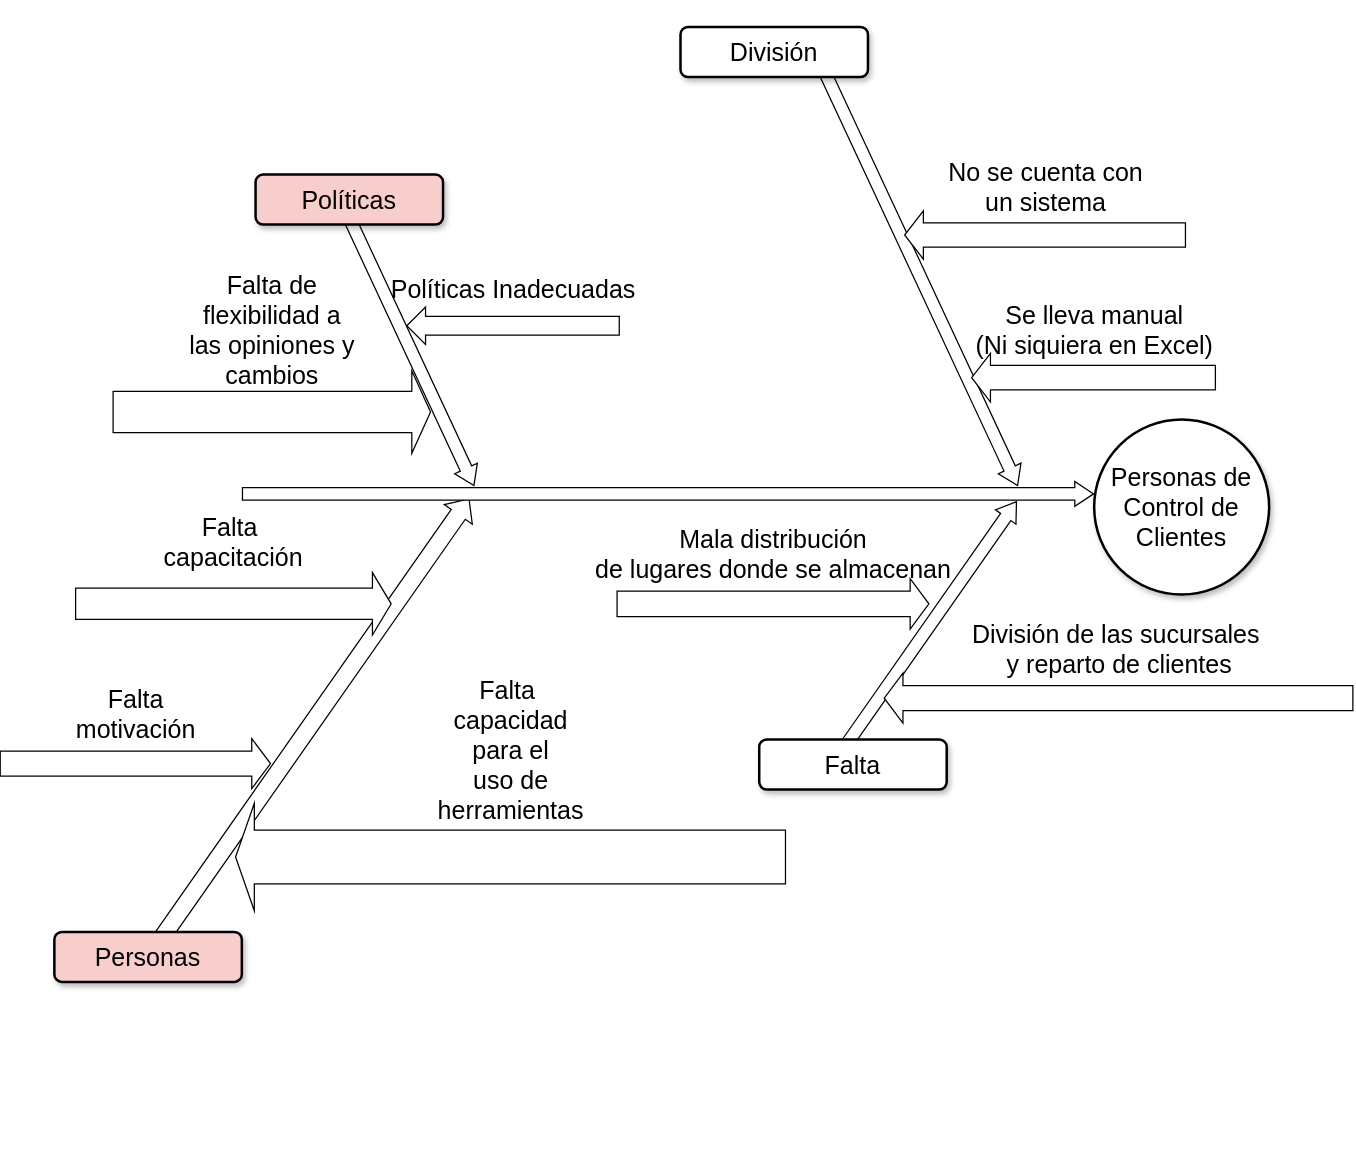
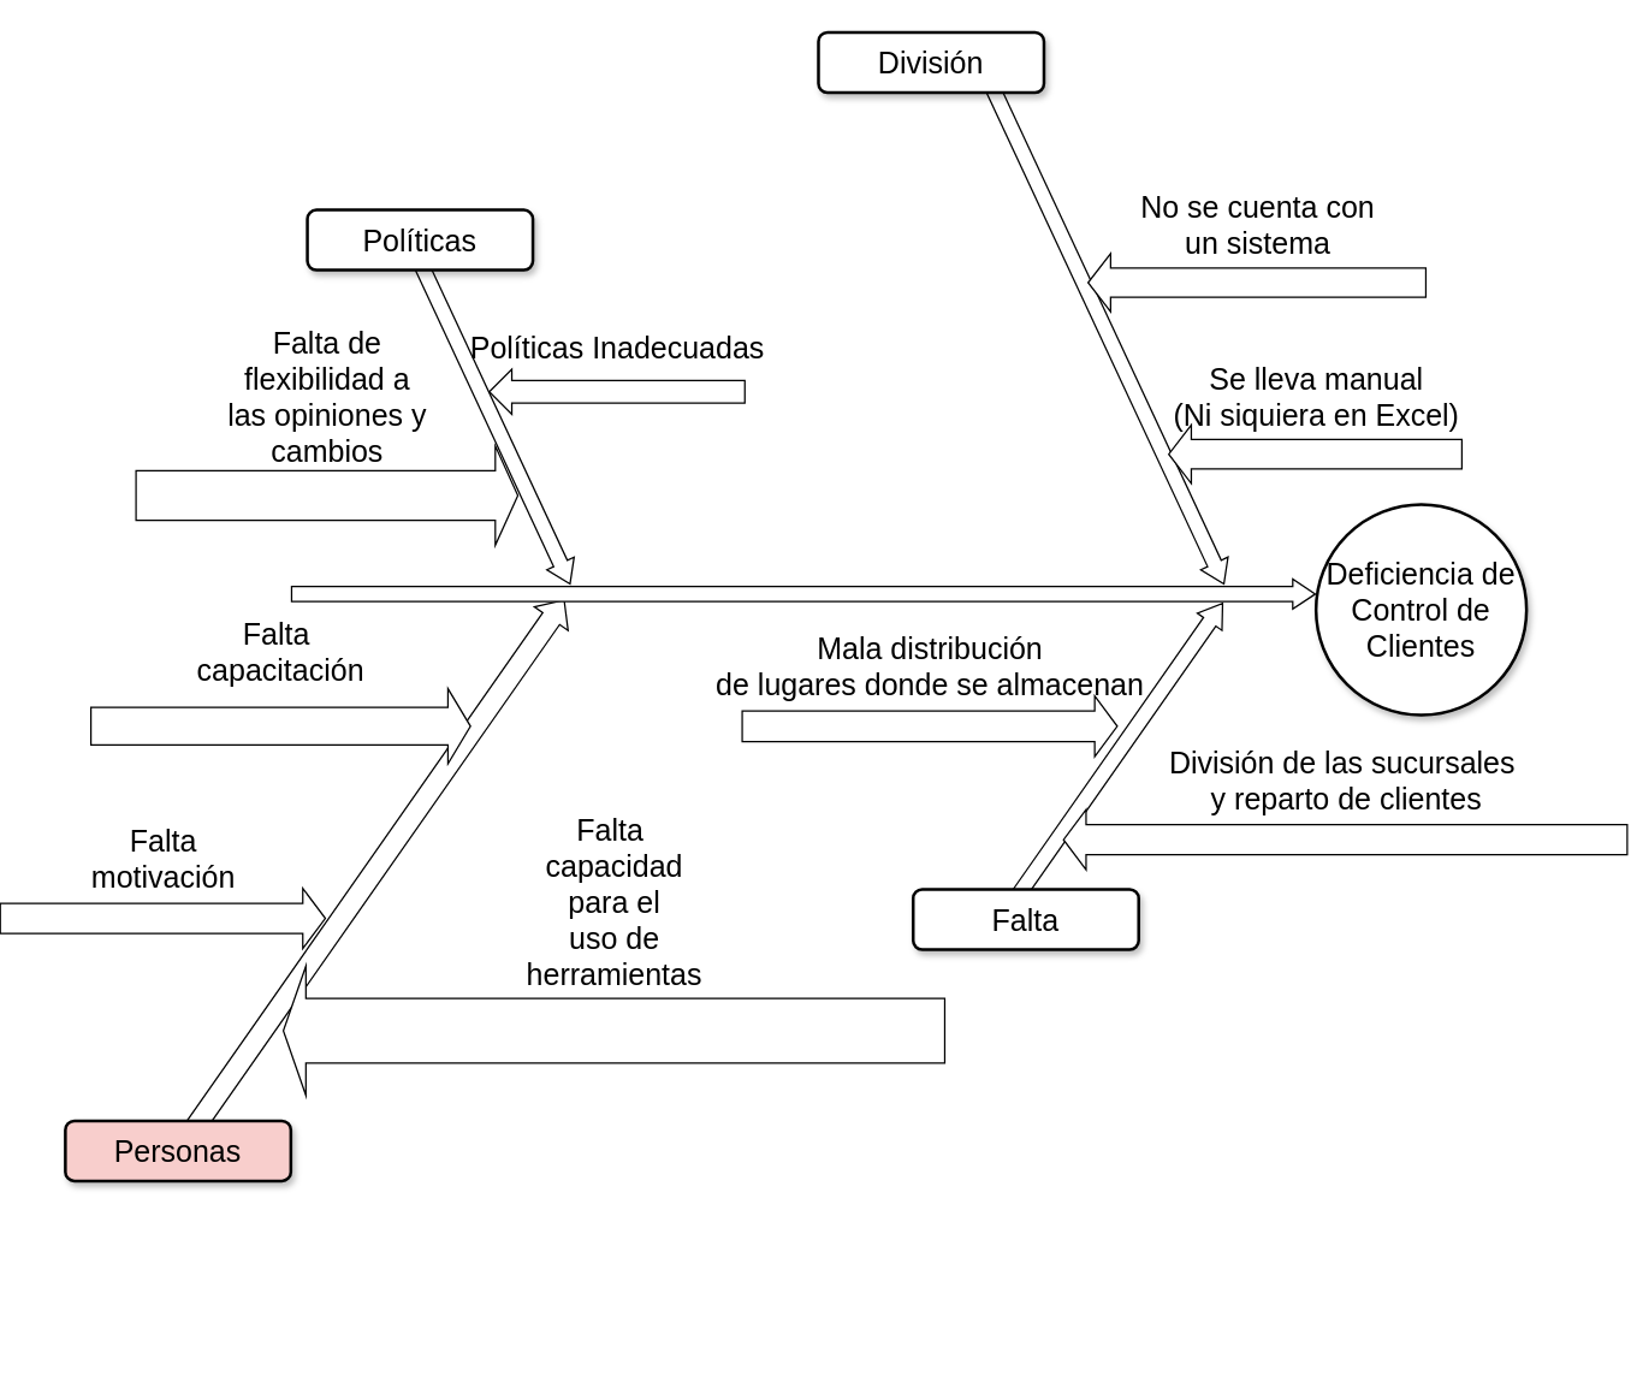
  <mxCell id="0" style=";html=1;" />
  <mxCell id="1" style=";html=1;" parent="0" />
  <mxCell id="2" value="" style="html=1;shadow=0;dashed=0;align=center;verticalAlign=middle;shape=mxgraph.arrows2.arrow;dy=0.5;dx=15;direction=north;notch=0;rounded=0;strokeWidth=1;fontSize=20;rotation=35;" parent="1" vertex="1"><mxGeometry x="212.67" y="359.03" width="27.39" height="437.39" as="geometry" /></mxCell>
  <mxCell id="3" value="" style="html=1;shadow=0;dashed=0;align=center;verticalAlign=middle;shape=mxgraph.arrows2.arrow;dy=0.5;dx=15;direction=north;notch=0;rounded=0;strokeWidth=1;fontSize=20;rotation=35;" parent="1" vertex="1"><mxGeometry x="711" y="379" width="20" height="240" as="geometry" /></mxCell>
  <mxCell id="4" value="" style="html=1;shadow=0;dashed=0;align=center;verticalAlign=middle;shape=mxgraph.arrows2.arrow;dy=0.5;dx=15;direction=north;notch=0;rounded=0;strokeWidth=1;fontSize=20;rotation=90;" parent="1" vertex="1"><mxGeometry x="501" y="54" width="20" height="681" as="geometry" /></mxCell>
  <mxCell id="5" value="" style="html=1;shadow=0;dashed=0;align=center;verticalAlign=middle;shape=mxgraph.arrows2.arrow;dy=0.5;dx=15;direction=north;notch=0;rounded=0;strokeWidth=1;fontSize=20;rotation=155;" parent="1" vertex="1"><mxGeometry x="295" y="159" width="20" height="240" as="geometry" /></mxCell>
  <mxCell id="6" value="" style="html=1;shadow=0;dashed=0;align=center;verticalAlign=middle;shape=mxgraph.arrows2.arrow;dy=0.5;dx=15;direction=north;notch=0;rounded=0;strokeWidth=1;fontSize=20;rotation=155;" parent="1" vertex="1"><mxGeometry x="703.65" y="40.13" width="20" height="364.71" as="geometry" /></mxCell>
- <mxCell id="7" value="Políticas" style="rounded=1;whiteSpace=wrap;html=1;shadow=1;strokeWidth=2;fontSize=20;fillColor=#f8cecc;" parent="1" vertex="1"><mxGeometry x="181" y="139" width="150" height="40" as="geometry" /></mxCell>
+ <mxCell id="7" value="Políticas" style="rounded=1;whiteSpace=wrap;html=1;shadow=1;strokeWidth=2;fontSize=20;" parent="1" vertex="1"><mxGeometry x="181" y="139" width="150" height="40" as="geometry" /></mxCell>
  <mxCell id="8" value="División" style="rounded=1;whiteSpace=wrap;html=1;shadow=1;strokeWidth=2;fontSize=20;" parent="1" vertex="1"><mxGeometry x="521" y="20.94" width="150" height="40" as="geometry" /></mxCell>
  <mxCell id="9" value="Personas" style="rounded=1;whiteSpace=wrap;html=1;shadow=1;strokeWidth=2;fontSize=20;fillColor=#f8cecc;" parent="1" vertex="1"><mxGeometry x="20" y="745" width="150" height="40" as="geometry" /></mxCell>
  <mxCell id="10" value="Falta" style="rounded=1;whiteSpace=wrap;html=1;shadow=1;strokeWidth=2;fontSize=20;" parent="1" vertex="1"><mxGeometry x="584" y="591" width="150" height="40" as="geometry" /></mxCell>
- <mxCell id="11" value="Personas de Control de Clientes" style="ellipse;whiteSpace=wrap;html=1;rounded=1;shadow=1;strokeWidth=2;fontSize=20;" parent="1" vertex="1"><mxGeometry x="852" y="335" width="140" height="140" as="geometry" /></mxCell>
+ <mxCell id="11" value="Deficiencia de Control de Clientes" style="ellipse;whiteSpace=wrap;html=1;rounded=1;shadow=1;strokeWidth=2;fontSize=20;" parent="1" vertex="1"><mxGeometry x="852" y="335" width="140" height="140" as="geometry" /></mxCell>
  <mxCell id="12" value="Políticas Inadecuadas" style="html=1;shadow=0;dashed=0;align=center;verticalAlign=middle;shape=mxgraph.arrows2.arrow;dy=0.5;dx=15;direction=south;notch=0;rounded=0;strokeWidth=1;fontSize=20;rotation=90;horizontal=0;labelPosition=left;verticalLabelPosition=middle;" parent="1" vertex="1"><mxGeometry x="372" y="175" width="30" height="170" as="geometry" /></mxCell>
  <mxCell id="13" value="Falta&lt;br&gt;motivación" style="html=1;shadow=0;dashed=0;align=center;verticalAlign=middle;shape=mxgraph.arrows2.arrow;dy=0.5;dx=15;direction=north;notch=0;rounded=0;strokeWidth=1;fontSize=20;rotation=90;horizontal=0;labelPosition=left;verticalLabelPosition=middle;" parent="1" vertex="1"><mxGeometry x="64.81" y="502.19" width="40" height="216.25" as="geometry" /></mxCell>
  <mxCell id="14" value="División de las sucursales&amp;nbsp;&lt;br&gt;y reparto de clientes" style="html=1;shadow=0;dashed=0;align=center;verticalAlign=middle;shape=mxgraph.arrows2.arrow;dy=0.5;dx=15;direction=south;notch=0;rounded=0;strokeWidth=1;fontSize=20;rotation=90;horizontal=0;labelPosition=left;verticalLabelPosition=middle;" parent="1" vertex="1"><mxGeometry x="851.5" y="370.5" width="40" height="375" as="geometry" /></mxCell>
  <mxCell id="15" value="Falta de &lt;br&gt;flexibilidad a&lt;br&gt;las opiniones y&lt;br&gt;cambios" style="html=1;shadow=0;dashed=0;align=center;verticalAlign=middle;shape=mxgraph.arrows2.arrow;dy=0.5;dx=15;direction=north;notch=0;rounded=0;strokeWidth=1;fontSize=20;rotation=90;horizontal=0;labelPosition=left;verticalLabelPosition=middle;" parent="1" vertex="1"><mxGeometry x="161" y="202" width="66" height="254" as="geometry" /></mxCell>
  <mxCell id="16" value="Se lleva manual&lt;br&gt;(Ni siquiera en Excel)" style="html=1;shadow=0;dashed=0;align=center;verticalAlign=middle;shape=mxgraph.arrows2.arrow;dy=0.5;dx=15;direction=south;notch=0;rounded=0;strokeWidth=1;fontSize=20;rotation=90;horizontal=0;labelPosition=left;verticalLabelPosition=middle;" parent="1" vertex="1"><mxGeometry x="832" y="204" width="39" height="195" as="geometry" /></mxCell>
  <mxCell id="17" value="Falta&amp;nbsp;&lt;br&gt;capacitación" style="html=1;shadow=0;dashed=0;align=center;verticalAlign=middle;shape=mxgraph.arrows2.arrow;dy=0.5;dx=15;direction=north;notch=0;rounded=0;strokeWidth=1;fontSize=20;rotation=90;horizontal=0;labelPosition=left;verticalLabelPosition=middle;" parent="1" vertex="1"><mxGeometry x="138.25" y="356.25" width="50" height="252.51" as="geometry" /></mxCell>
  <mxCell id="18" value="Mala distribución&lt;br&gt;de lugares donde se almacenan" style="html=1;shadow=0;dashed=0;align=center;verticalAlign=middle;shape=mxgraph.arrows2.arrow;dy=0.5;dx=15;direction=north;notch=0;rounded=0;strokeWidth=1;fontSize=20;rotation=90;horizontal=0;labelPosition=left;verticalLabelPosition=middle;" parent="1" vertex="1"><mxGeometry x="574.75" y="357.75" width="40.5" height="249.5" as="geometry" /></mxCell>
  <mxCell id="19" value="No se cuenta con&lt;br&gt;un sistema" style="html=1;shadow=0;dashed=0;align=center;verticalAlign=middle;shape=mxgraph.arrows2.arrow;dy=0.5;dx=15;direction=south;notch=0;rounded=0;strokeWidth=1;fontSize=20;rotation=90;horizontal=0;labelPosition=left;verticalLabelPosition=middle;" vertex="1" parent="1"><mxGeometry x="793.35" y="75" width="38.65" height="224.71" as="geometry" /></mxCell>
  <mxCell id="20" value="Falta&amp;nbsp;&lt;br&gt;capacidad&lt;br&gt;para el&lt;br&gt;uso de&lt;br&gt;herramientas" style="html=1;shadow=0;dashed=0;align=center;verticalAlign=middle;shape=mxgraph.arrows2.arrow;dy=0.5;dx=15;direction=south;notch=0;rounded=0;strokeWidth=1;fontSize=20;rotation=90;horizontal=0;labelPosition=left;verticalLabelPosition=middle;" vertex="1" parent="1"><mxGeometry x="342" y="465" width="86" height="440" as="geometry" /></mxCell>
